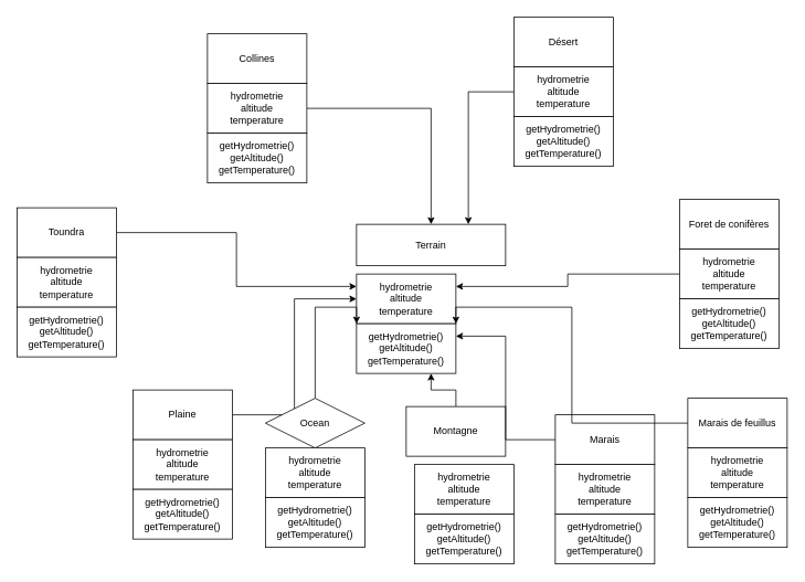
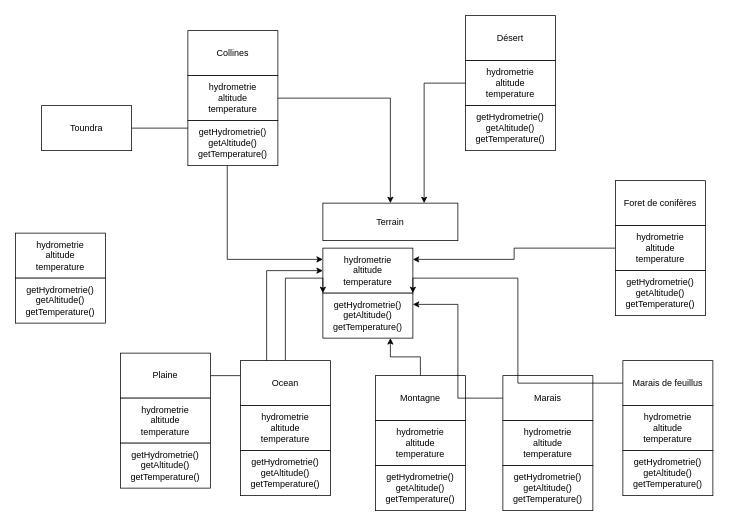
  <mxCell id="0" />
  <mxCell id="1" parent="0" />
  <mxCell id="2" value="Terrain" style="rounded=0;whiteSpace=wrap;html=1;" vertex="1" parent="1"><mxGeometry x="430" y="270" width="180" height="50" as="geometry" /></mxCell>
  <mxCell id="3" value="hydrometrie&lt;br&gt;altitude&lt;br&gt;temperature" style="rounded=0;whiteSpace=wrap;html=1;" vertex="1" parent="1"><mxGeometry x="430" y="330" width="120" height="60" as="geometry" /></mxCell>
  <mxCell id="4" value="getHydrometrie()&lt;br&gt;getAltitude()&lt;br&gt;getTemperature()" style="rounded=0;whiteSpace=wrap;html=1;" vertex="1" parent="1"><mxGeometry x="430" y="390" width="120" height="60" as="geometry" /></mxCell>
  <mxCell id="5" style="edgeStyle=orthogonalEdgeStyle;rounded=0;orthogonalLoop=1;jettySize=auto;html=1;entryX=0;entryY=0.5;entryDx=0;entryDy=0;" edge="1" parent="1" source="6" target="3"><mxGeometry relative="1" as="geometry" /></mxCell>
  <mxCell id="6" value="Plaine" style="rounded=0;whiteSpace=wrap;html=1;" vertex="1" parent="1"><mxGeometry x="160" y="470" width="120" height="60" as="geometry" /></mxCell>
  <mxCell id="7" value="hydrometrie&lt;br&gt;altitude&lt;br&gt;temperature" style="rounded=0;whiteSpace=wrap;html=1;" vertex="1" parent="1"><mxGeometry x="160" y="530" width="120" height="60" as="geometry" /></mxCell>
  <mxCell id="8" value="getHydrometrie()&lt;br&gt;getAltitude()&lt;br&gt;getTemperature()" style="rounded=0;whiteSpace=wrap;html=1;" vertex="1" parent="1"><mxGeometry x="160" y="590" width="120" height="60" as="geometry" /></mxCell>
  <mxCell id="9" style="edgeStyle=orthogonalEdgeStyle;rounded=0;orthogonalLoop=1;jettySize=auto;html=1;entryX=0;entryY=0;entryDx=0;entryDy=0;" edge="1" parent="1" source="10" target="4"><mxGeometry relative="1" as="geometry" /></mxCell>
- <mxCell id="10" value="Ocean" style="rhombus;whiteSpace=wrap;html=1;" vertex="1" parent="1"><mxGeometry x="320" y="480" width="120" height="60" as="geometry" /></mxCell>
+ <mxCell id="10" value="Ocean" style="rounded=0;whiteSpace=wrap;html=1;" vertex="1" parent="1"><mxGeometry x="320" y="480" width="120" height="60" as="geometry" /></mxCell>
  <mxCell id="11" value="hydrometrie&lt;br&gt;altitude&lt;br&gt;temperature" style="rounded=0;whiteSpace=wrap;html=1;" vertex="1" parent="1"><mxGeometry x="320" y="540" width="120" height="60" as="geometry" /></mxCell>
  <mxCell id="12" value="getHydrometrie()&lt;br&gt;getAltitude()&lt;br&gt;getTemperature()" style="rounded=0;whiteSpace=wrap;html=1;" vertex="1" parent="1"><mxGeometry x="320" y="600" width="120" height="60" as="geometry" /></mxCell>
  <mxCell id="13" style="edgeStyle=orthogonalEdgeStyle;rounded=0;orthogonalLoop=1;jettySize=auto;html=1;entryX=0.75;entryY=1;entryDx=0;entryDy=0;" edge="1" parent="1" source="14" target="4"><mxGeometry relative="1" as="geometry" /></mxCell>
- <mxCell id="14" value="Montagne" style="rounded=0;whiteSpace=wrap;html=1;" vertex="1" parent="1"><mxGeometry x="490" y="490" width="120" height="60" as="geometry" /></mxCell>
+ <mxCell id="14" value="Montagne" style="rounded=0;whiteSpace=wrap;html=1;" vertex="1" parent="1"><mxGeometry x="500" y="500" width="120" height="60" as="geometry" /></mxCell>
  <mxCell id="15" value="hydrometrie&lt;br&gt;altitude&lt;br&gt;temperature" style="rounded=0;whiteSpace=wrap;html=1;" vertex="1" parent="1"><mxGeometry x="500" y="560" width="120" height="60" as="geometry" /></mxCell>
  <mxCell id="16" value="getHydrometrie()&lt;br&gt;getAltitude()&lt;br&gt;getTemperature()" style="rounded=0;whiteSpace=wrap;html=1;" vertex="1" parent="1"><mxGeometry x="500" y="620" width="120" height="60" as="geometry" /></mxCell>
  <mxCell id="17" style="edgeStyle=orthogonalEdgeStyle;rounded=0;orthogonalLoop=1;jettySize=auto;html=1;entryX=1;entryY=0.25;entryDx=0;entryDy=0;" edge="1" parent="1" source="18" target="4"><mxGeometry relative="1" as="geometry" /></mxCell>
  <mxCell id="18" value="Marais" style="rounded=0;whiteSpace=wrap;html=1;" vertex="1" parent="1"><mxGeometry x="670" y="500" width="120" height="60" as="geometry" /></mxCell>
  <mxCell id="19" value="hydrometrie&lt;br&gt;altitude&lt;br&gt;temperature" style="rounded=0;whiteSpace=wrap;html=1;" vertex="1" parent="1"><mxGeometry x="670" y="560" width="120" height="60" as="geometry" /></mxCell>
  <mxCell id="20" value="getHydrometrie()&lt;br&gt;getAltitude()&lt;br&gt;getTemperature()" style="rounded=0;whiteSpace=wrap;html=1;" vertex="1" parent="1"><mxGeometry x="670" y="620" width="120" height="60" as="geometry" /></mxCell>
  <mxCell id="21" style="edgeStyle=orthogonalEdgeStyle;rounded=0;orthogonalLoop=1;jettySize=auto;html=1;entryX=1;entryY=0;entryDx=0;entryDy=0;" edge="1" parent="1" source="22" target="4"><mxGeometry relative="1" as="geometry" /></mxCell>
  <mxCell id="22" value="Marais de feuillus" style="rounded=0;whiteSpace=wrap;html=1;" vertex="1" parent="1"><mxGeometry x="830" y="480" width="120" height="60" as="geometry" /></mxCell>
  <mxCell id="23" value="hydrometrie&lt;br&gt;altitude&lt;br&gt;temperature" style="rounded=0;whiteSpace=wrap;html=1;" vertex="1" parent="1"><mxGeometry x="830" y="540" width="120" height="60" as="geometry" /></mxCell>
  <mxCell id="24" value="getHydrometrie()&lt;br&gt;getAltitude()&lt;br&gt;getTemperature()" style="rounded=0;whiteSpace=wrap;html=1;" vertex="1" parent="1"><mxGeometry x="830" y="600" width="120" height="60" as="geometry" /></mxCell>
  <mxCell id="25" style="edgeStyle=orthogonalEdgeStyle;rounded=0;orthogonalLoop=1;jettySize=auto;html=1;entryX=0;entryY=0.25;entryDx=0;entryDy=0;" edge="1" parent="1" source="26" target="3"><mxGeometry relative="1" as="geometry" /></mxCell>
- <mxCell id="26" value="Toundra" style="rounded=0;whiteSpace=wrap;html=1;" vertex="1" parent="1"><mxGeometry x="20" y="250" width="120" height="60" as="geometry" /></mxCell>
+ <mxCell id="26" value="Toundra" style="rounded=0;whiteSpace=wrap;html=1;" vertex="1" parent="1"><mxGeometry x="55" y="140" width="120" height="60" as="geometry" /></mxCell>
  <mxCell id="27" value="hydrometrie&lt;br&gt;altitude&lt;br&gt;temperature" style="rounded=0;whiteSpace=wrap;html=1;" vertex="1" parent="1"><mxGeometry x="20" y="310" width="120" height="60" as="geometry" /></mxCell>
  <mxCell id="28" value="getHydrometrie()&lt;br&gt;getAltitude()&lt;br&gt;getTemperature()" style="rounded=0;whiteSpace=wrap;html=1;" vertex="1" parent="1"><mxGeometry x="20" y="370" width="120" height="60" as="geometry" /></mxCell>
  <mxCell id="29" value="Foret de conifères" style="rounded=0;whiteSpace=wrap;html=1;" vertex="1" parent="1"><mxGeometry x="820" y="240" width="120" height="60" as="geometry" /></mxCell>
  <mxCell id="30" style="edgeStyle=orthogonalEdgeStyle;rounded=0;orthogonalLoop=1;jettySize=auto;html=1;entryX=1;entryY=0.25;entryDx=0;entryDy=0;" edge="1" parent="1" source="31" target="3"><mxGeometry relative="1" as="geometry" /></mxCell>
  <mxCell id="31" value="hydrometrie&lt;br&gt;altitude&lt;br&gt;temperature" style="rounded=0;whiteSpace=wrap;html=1;" vertex="1" parent="1"><mxGeometry x="820" y="300" width="120" height="60" as="geometry" /></mxCell>
  <mxCell id="32" value="getHydrometrie()&lt;br&gt;getAltitude()&lt;br&gt;getTemperature()" style="rounded=0;whiteSpace=wrap;html=1;" vertex="1" parent="1"><mxGeometry x="820" y="360" width="120" height="60" as="geometry" /></mxCell>
  <mxCell id="33" value="Collines" style="rounded=0;whiteSpace=wrap;html=1;" vertex="1" parent="1"><mxGeometry x="250" y="40" width="120" height="60" as="geometry" /></mxCell>
  <mxCell id="34" style="edgeStyle=orthogonalEdgeStyle;rounded=0;orthogonalLoop=1;jettySize=auto;html=1;entryX=0.5;entryY=0;entryDx=0;entryDy=0;" edge="1" parent="1" source="35" target="2"><mxGeometry relative="1" as="geometry" /></mxCell>
  <mxCell id="35" value="hydrometrie&lt;br&gt;altitude&lt;br&gt;temperature" style="rounded=0;whiteSpace=wrap;html=1;" vertex="1" parent="1"><mxGeometry x="250" y="100" width="120" height="60" as="geometry" /></mxCell>
  <mxCell id="36" value="getHydrometrie()&lt;br&gt;getAltitude()&lt;br&gt;getTemperature()" style="rounded=0;whiteSpace=wrap;html=1;" vertex="1" parent="1"><mxGeometry x="250" y="160" width="120" height="60" as="geometry" /></mxCell>
  <mxCell id="37" value="Désert" style="rounded=0;whiteSpace=wrap;html=1;" vertex="1" parent="1"><mxGeometry x="620" y="20" width="120" height="60" as="geometry" /></mxCell>
  <mxCell id="38" style="edgeStyle=orthogonalEdgeStyle;rounded=0;orthogonalLoop=1;jettySize=auto;html=1;entryX=0.75;entryY=0;entryDx=0;entryDy=0;" edge="1" parent="1" source="39" target="2"><mxGeometry relative="1" as="geometry" /></mxCell>
  <mxCell id="39" value="hydrometrie&lt;br&gt;altitude&lt;br&gt;temperature" style="rounded=0;whiteSpace=wrap;html=1;" vertex="1" parent="1"><mxGeometry x="620" y="80" width="120" height="60" as="geometry" /></mxCell>
  <mxCell id="40" value="getHydrometrie()&lt;br&gt;getAltitude()&lt;br&gt;getTemperature()" style="rounded=0;whiteSpace=wrap;html=1;" vertex="1" parent="1"><mxGeometry x="620" y="140" width="120" height="60" as="geometry" /></mxCell>
